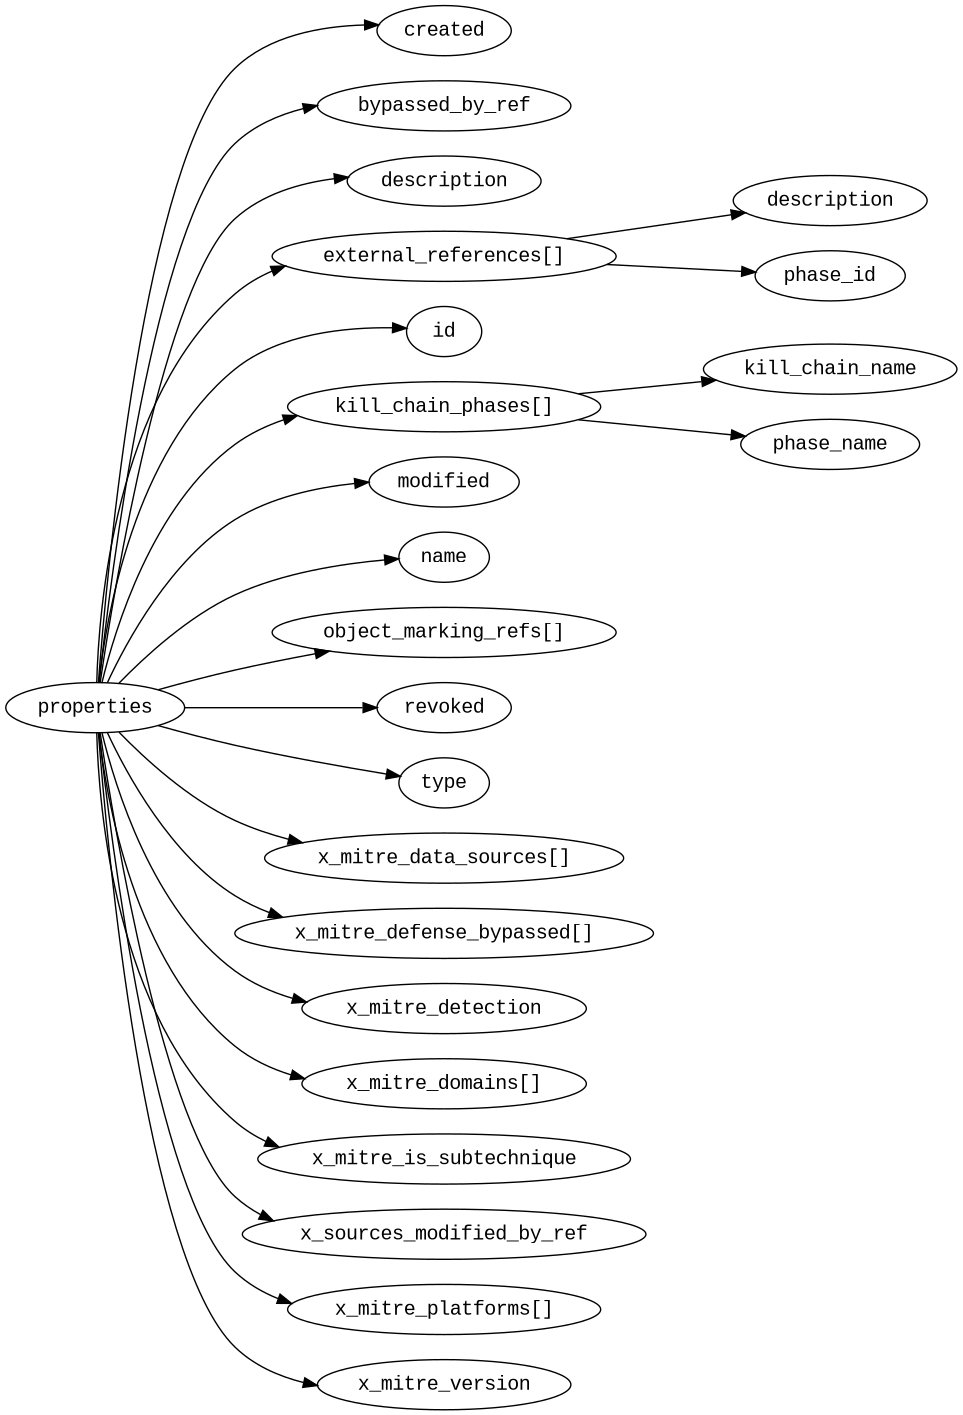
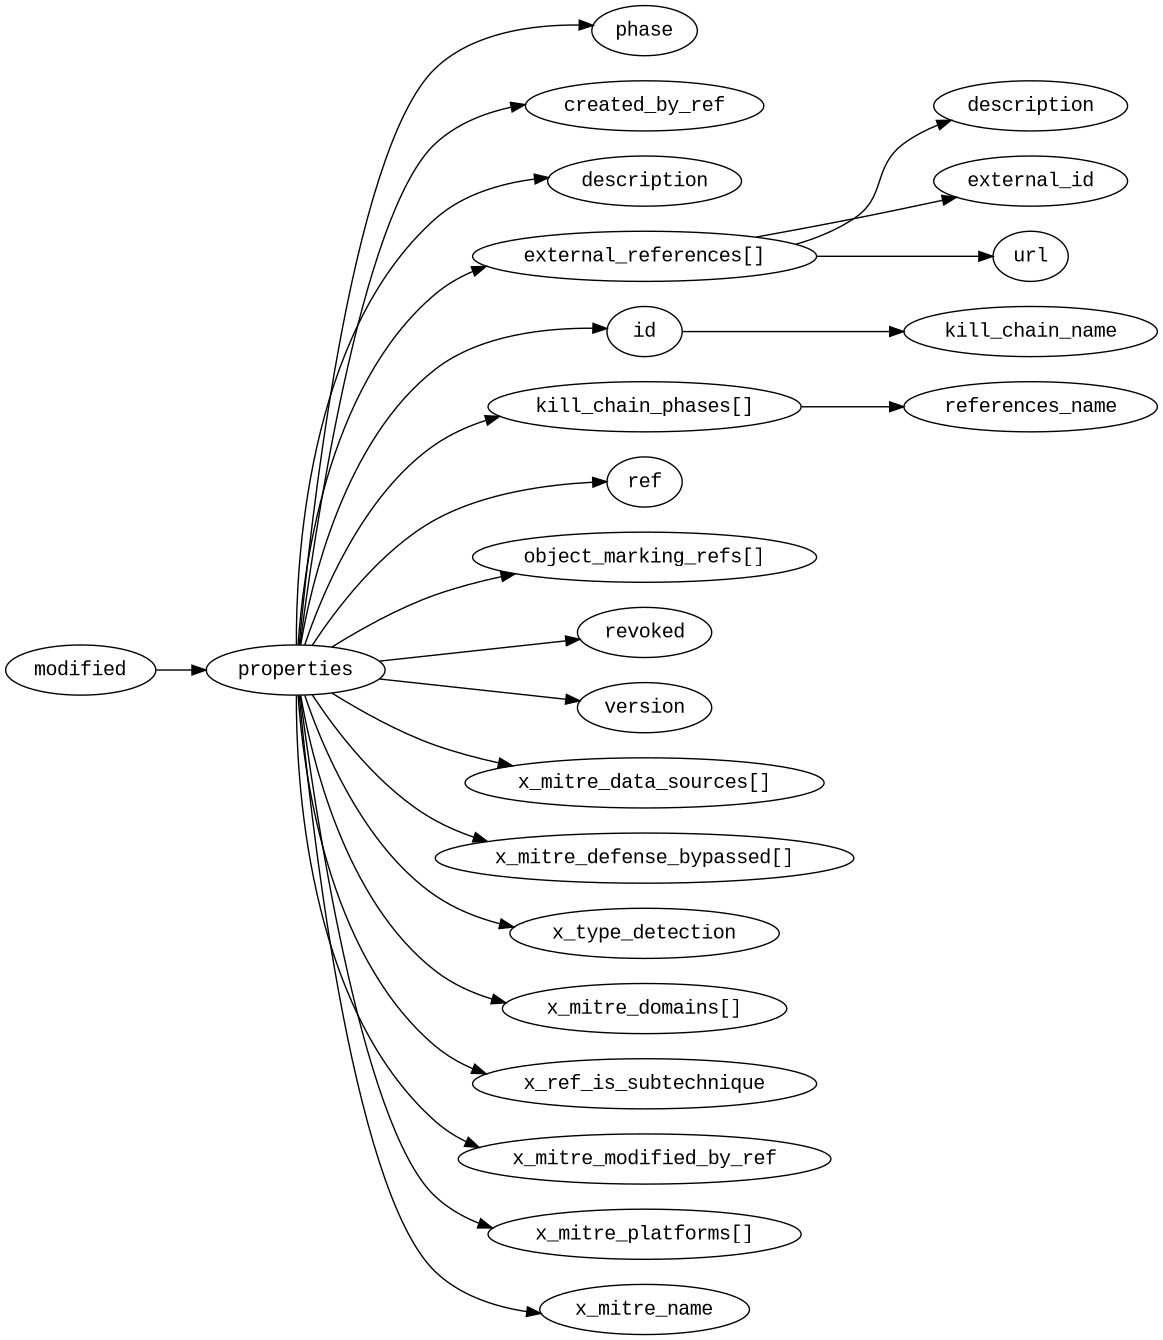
  digraph {
    fontname="Liberation Mono"
    rankdir=LR
    node [fontname="Liberation Mono"]
    edge [fontname="Liberation Mono"]
-   n1 [label=created]
-   n2 [label=bypassed_by_ref]
+   n1 [label=phase]
+   n2 [label=created_by_ref]
    n3 [label=description]
    n4 [label="external_references[]"]
    n5 [label=description]
-   n6 [label=phase_id]
+   n6 [label=external_id]
+   n7 [label=url]
    n8 [label=id]
    n9 [label="kill_chain_phases[]"]
    n10 [label=kill_chain_name]
-   n11 [label=phase_name]
+   n11 [label=references_name]
    n12 [label=modified]
-   n13 [label=name]
+   n13 [label=ref]
    n14 [label="object_marking_refs[]"]
    n15 [label=revoked]
-   n16 [label=type]
+   n16 [label=version]
    n17 [label="x_mitre_data_sources[]"]
    n18 [label="x_mitre_defense_bypassed[]"]
-   n19 [label=x_mitre_detection]
+   n19 [label=x_type_detection]
    n20 [label="x_mitre_domains[]"]
-   n21 [label=x_mitre_is_subtechnique]
-   n22 [label=x_sources_modified_by_ref]
+   n21 [label=x_ref_is_subtechnique]
+   n22 [label=x_mitre_modified_by_ref]
    n23 [label="x_mitre_platforms[]"]
-   n24 [label=x_mitre_version]
+   n24 [label=x_mitre_name]
    properties
    n4 -> n5
    n4 -> n6
-   n9 -> n10
+   n4 -> n7
+   n8 -> n10
    n9 -> n11
    properties -> n1
    properties -> n2
    properties -> n3
    properties -> n4
    properties -> n8
    properties -> n9
-   properties -> n12
+   n12 -> properties
    properties -> n13
    properties -> n14
    properties -> n15
    properties -> n16
    properties -> n17
    properties -> n18
    properties -> n19
    properties -> n20
    properties -> n21
    properties -> n22
    properties -> n23
    properties -> n24
  }
